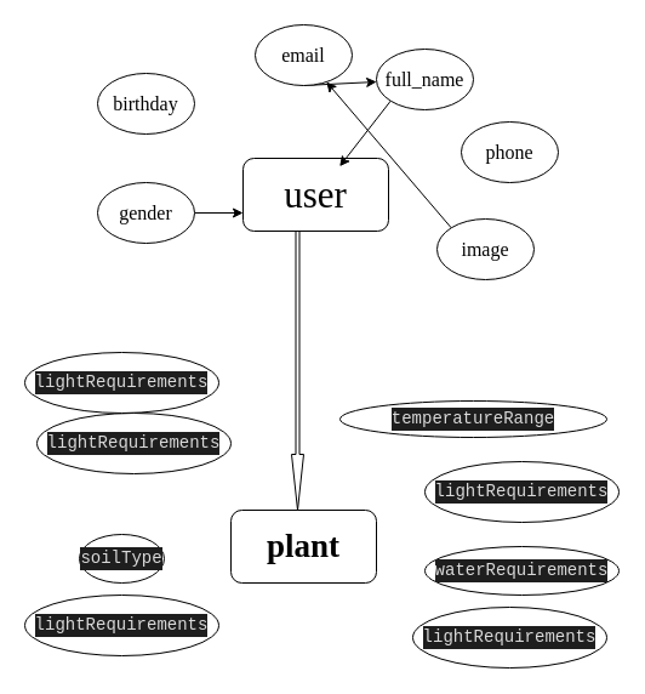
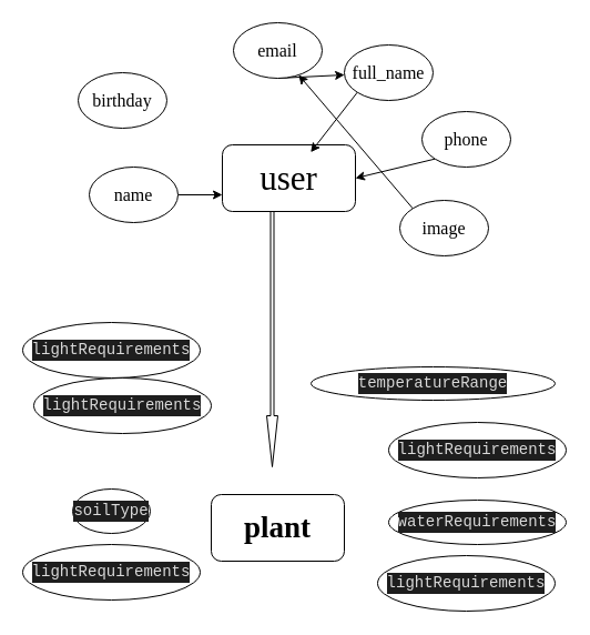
  <mxCell id="0" />
  <mxCell id="1" parent="0" />
  <mxCell id="2" value="&lt;p style=&quot;line-height: 180%; font-size: 31px;&quot;&gt;user&lt;/p&gt;" style="rounded=1;whiteSpace=wrap;html=1;fontFamily=Times New Roman;" vertex="1" parent="1"><mxGeometry x="200" y="130" width="120" height="60" as="geometry" /></mxCell>
- <mxCell id="3" value="birthday" style="ellipse;whiteSpace=wrap;html=1;fontFamily=Times New Roman;fontSize=16;" vertex="1" parent="1"><mxGeometry x="80" y="60" width="80" height="50" as="geometry" /></mxCell>
+ <mxCell id="3" value="birthday" style="ellipse;whiteSpace=wrap;html=1;fontFamily=Times New Roman;fontSize=16;" vertex="1" parent="1"><mxGeometry x="70" y="65" width="80" height="50" as="geometry" /></mxCell>
  <mxCell id="4" style="edgeStyle=none;html=1;exitX=0;exitY=1;exitDx=0;exitDy=0;entryX=0.664;entryY=0.111;entryDx=0;entryDy=0;entryPerimeter=0;fontFamily=Times New Roman;fontSize=27;" edge="1" parent="1" source="5" target="2"><mxGeometry relative="1" as="geometry" /></mxCell>
  <mxCell id="5" value="full_name" style="ellipse;whiteSpace=wrap;html=1;fontFamily=Times New Roman;fontSize=16;" vertex="1" parent="1"><mxGeometry x="310" y="40" width="80" height="50" as="geometry" /></mxCell>
- <mxCell id="6" value="&lt;font style=&quot;font-size: 27px;&quot;&gt;&lt;b&gt;plant&lt;/b&gt;&lt;/font&gt;" style="whiteSpace=wrap;html=1;fontFamily=Times New Roman;rounded=1;" vertex="1" parent="1"><mxGeometry x="190" y="420" width="120" height="60" as="geometry" /></mxCell>
+ <mxCell id="6" value="&lt;font style=&quot;font-size: 27px;&quot;&gt;&lt;b&gt;plant&lt;/b&gt;&lt;/font&gt;" style="whiteSpace=wrap;html=1;fontFamily=Times New Roman;rounded=1;" vertex="1" parent="1"><mxGeometry x="190" y="445" width="120" height="60" as="geometry" /></mxCell>
  <mxCell id="7" style="edgeStyle=none;html=1;exitX=0.5;exitY=1;exitDx=0;exitDy=0;fontFamily=Times New Roman;fontSize=27;" edge="1" parent="1" source="8" target="5"><mxGeometry relative="1" as="geometry" /></mxCell>
  <mxCell id="8" value="email" style="ellipse;whiteSpace=wrap;html=1;fontFamily=Times New Roman;fontSize=16;" vertex="1" parent="1"><mxGeometry x="210" y="20" width="80" height="50" as="geometry" /></mxCell>
+ <mxCell id="9" style="edgeStyle=none;html=1;exitX=0;exitY=1;exitDx=0;exitDy=0;entryX=1;entryY=0.5;entryDx=0;entryDy=0;fontFamily=Times New Roman;fontSize=27;" edge="1" parent="1" source="10" target="2"><mxGeometry relative="1" as="geometry" /></mxCell>
  <mxCell id="10" value="phone" style="ellipse;whiteSpace=wrap;html=1;fontFamily=Times New Roman;fontSize=16;fontStyle=0" vertex="1" parent="1"><mxGeometry x="380" y="100" width="80" height="50" as="geometry" /></mxCell>
  <mxCell id="11" style="edgeStyle=none;html=1;exitX=1;exitY=0.5;exitDx=0;exitDy=0;entryX=0;entryY=0.75;entryDx=0;entryDy=0;fontFamily=Times New Roman;fontSize=27;" edge="1" parent="1" source="12" target="2"><mxGeometry relative="1" as="geometry" /></mxCell>
- <mxCell id="12" value="gender" style="ellipse;whiteSpace=wrap;html=1;fontFamily=Times New Roman;fontSize=16;" vertex="1" parent="1"><mxGeometry x="80" y="150" width="80" height="50" as="geometry" /></mxCell>
+ <mxCell id="12" value="name" style="ellipse;whiteSpace=wrap;html=1;fontFamily=Times New Roman;fontSize=16;" vertex="1" parent="1"><mxGeometry x="80" y="150" width="80" height="50" as="geometry" /></mxCell>
  <mxCell id="13" style="edgeStyle=none;html=1;exitX=0;exitY=0;exitDx=0;exitDy=0;fontFamily=Times New Roman;fontSize=27;" edge="1" parent="1" source="14" target="8"><mxGeometry relative="1" as="geometry" /></mxCell>
  <mxCell id="14" value="image" style="ellipse;whiteSpace=wrap;html=1;fontFamily=Times New Roman;fontSize=16;" vertex="1" parent="1"><mxGeometry x="360" y="180" width="80" height="50" as="geometry" /></mxCell>
  <mxCell id="15" value="" style="shape=singleArrow;direction=south;whiteSpace=wrap;html=1;fontFamily=Times New Roman;fontSize=27;" vertex="1" parent="1"><mxGeometry x="240" y="190" width="10" height="230" as="geometry" /></mxCell>
  <mxCell id="16" value="&lt;div style=&quot;color: rgb(218, 218, 218); background-color: rgb(30, 30, 30); font-family: Consolas, &amp;quot;Courier New&amp;quot;, monospace; font-size: 14px; line-height: 19px;&quot;&gt;temperatureRange&lt;/div&gt;" style="ellipse;whiteSpace=wrap;html=1;fontFamily=Times New Roman;fontSize=27;" vertex="1" parent="1"><mxGeometry x="280" y="330" width="220" height="30" as="geometry" /></mxCell>
  <mxCell id="17" value="&lt;div style=&quot;color: rgb(218, 218, 218); background-color: rgb(30, 30, 30); font-family: Consolas, &amp;quot;Courier New&amp;quot;, monospace; font-size: 14px; line-height: 19px;&quot;&gt;lightRequirements&lt;/div&gt;" style="ellipse;whiteSpace=wrap;html=1;fontFamily=Times New Roman;fontSize=27;" vertex="1" parent="1"><mxGeometry y="490" width="160" height="50" as="geometry" x="20" /></mxCell>
  <mxCell id="18" value="&lt;div style=&quot;color: rgb(218, 218, 218); background-color: rgb(30, 30, 30); font-family: Consolas, &amp;quot;Courier New&amp;quot;, monospace; font-size: 14px; line-height: 19px;&quot;&gt;soilType&lt;/div&gt;" style="ellipse;whiteSpace=wrap;html=1;fontFamily=Times New Roman;fontSize=27;" vertex="1" parent="1"><mxGeometry x="65" y="440" width="70" height="40" as="geometry" /></mxCell>
  <mxCell id="19" value="&lt;div style=&quot;color: rgb(218, 218, 218); background-color: rgb(30, 30, 30); font-family: Consolas, &amp;quot;Courier New&amp;quot;, monospace; font-size: 14px; line-height: 19px;&quot;&gt;waterRequirements&lt;/div&gt;" style="ellipse;whiteSpace=wrap;html=1;fontFamily=Times New Roman;fontSize=27;" vertex="1" parent="1"><mxGeometry x="350" y="450" width="160" height="40" as="geometry" /></mxCell>
  <mxCell id="20" value="&lt;div style=&quot;color: rgb(218, 218, 218); background-color: rgb(30, 30, 30); font-family: Consolas, &amp;quot;Courier New&amp;quot;, monospace; font-size: 14px; line-height: 19px;&quot;&gt;lightRequirements&lt;/div&gt;" style="ellipse;whiteSpace=wrap;html=1;fontFamily=Times New Roman;fontSize=27;" vertex="1" parent="1"><mxGeometry x="340" y="500" width="160" height="50" as="geometry" /></mxCell>
  <mxCell id="21" value="&lt;div style=&quot;color: rgb(218, 218, 218); background-color: rgb(30, 30, 30); font-family: Consolas, &amp;quot;Courier New&amp;quot;, monospace; font-size: 14px; line-height: 19px;&quot;&gt;lightRequirements&lt;/div&gt;" style="ellipse;whiteSpace=wrap;html=1;fontFamily=Times New Roman;fontSize=27;" vertex="1" parent="1"><mxGeometry x="30" y="340" width="160" height="50" as="geometry" /></mxCell>
  <mxCell id="22" value="&lt;div style=&quot;color: rgb(218, 218, 218); background-color: rgb(30, 30, 30); font-family: Consolas, &amp;quot;Courier New&amp;quot;, monospace; font-size: 14px; line-height: 19px;&quot;&gt;lightRequirements&lt;/div&gt;" style="ellipse;whiteSpace=wrap;html=1;fontFamily=Times New Roman;fontSize=27;" vertex="1" parent="1"><mxGeometry x="350" y="380" width="160" height="50" as="geometry" /></mxCell>
  <mxCell id="23" value="&lt;div style=&quot;color: rgb(218, 218, 218); background-color: rgb(30, 30, 30); font-family: Consolas, &amp;quot;Courier New&amp;quot;, monospace; font-size: 14px; line-height: 19px;&quot;&gt;lightRequirements&lt;/div&gt;" style="ellipse;whiteSpace=wrap;html=1;fontFamily=Times New Roman;fontSize=27;" vertex="1" parent="1"><mxGeometry y="290" width="160" height="50" as="geometry" x="20" /></mxCell>
